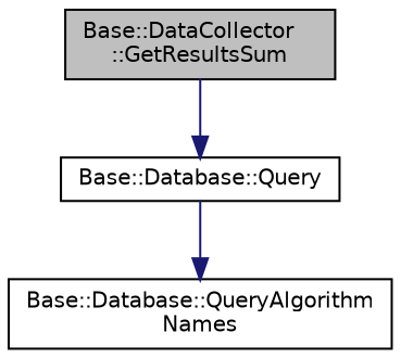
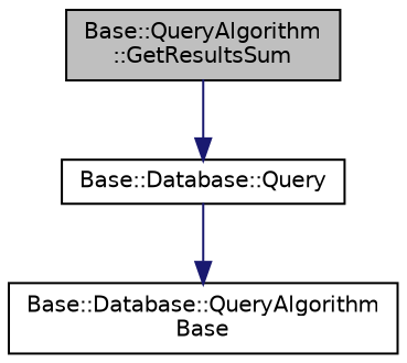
  digraph {
    rankdir=TB
    node [color=black fillcolor=white fontname=Helvetica fontsize=10 shape=record style=filled]
    edge [color=midnightblue fontname=Helvetica fontsize=10 labelfontname=Helvetica labelfontsize=10 style=solid]
-   n1 [fillcolor=grey75 fontcolor=black height=0.2 label="Base::DataCollector\l::GetResultsSum" width=0.4]
+   n1 [fillcolor=grey75 fontcolor=black height=0.2 label="Base::QueryAlgorithm\l::GetResultsSum" width=0.4]
    n2 [height=0.2 label="Base::Database::Query" width=0.4]
-   n3 [height=0.2 label="Base::Database::QueryAlgorithm\lNames" width=0.4]
+   n3 [height=0.2 label="Base::Database::QueryAlgorithm\lBase" width=0.4]
    n1 -> n2
    n2 -> n3
  }
